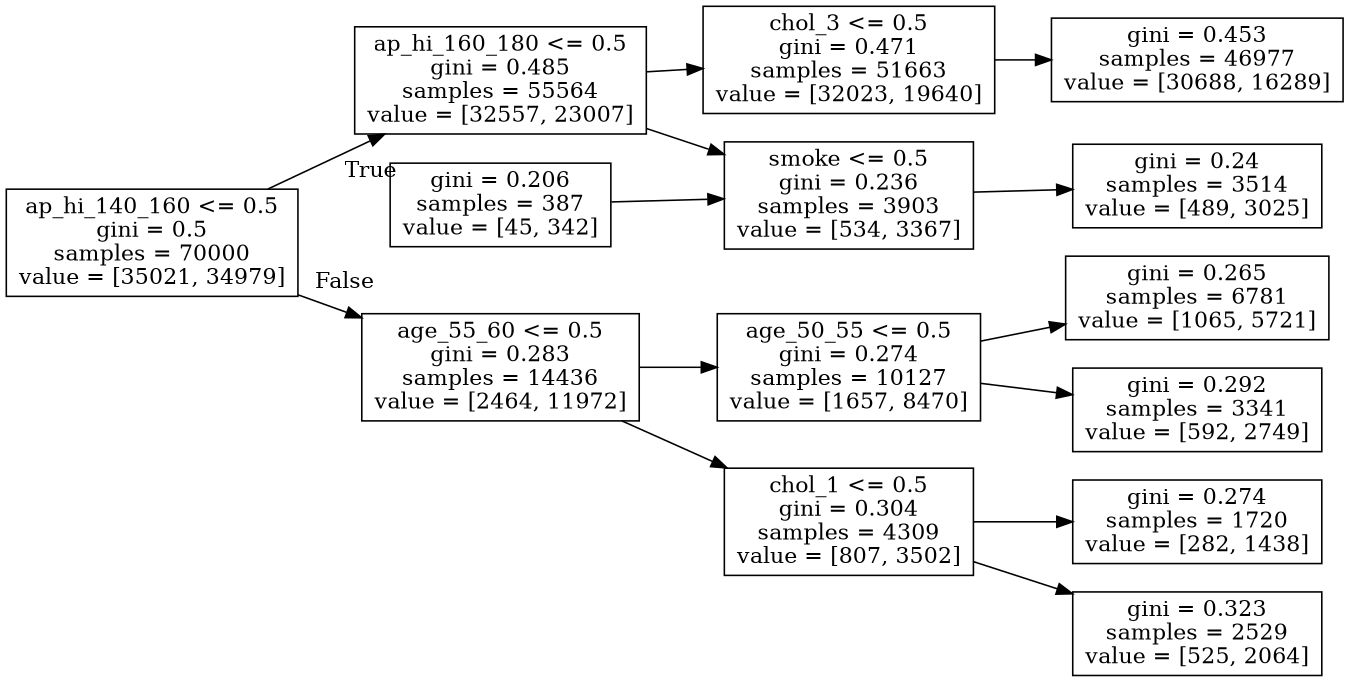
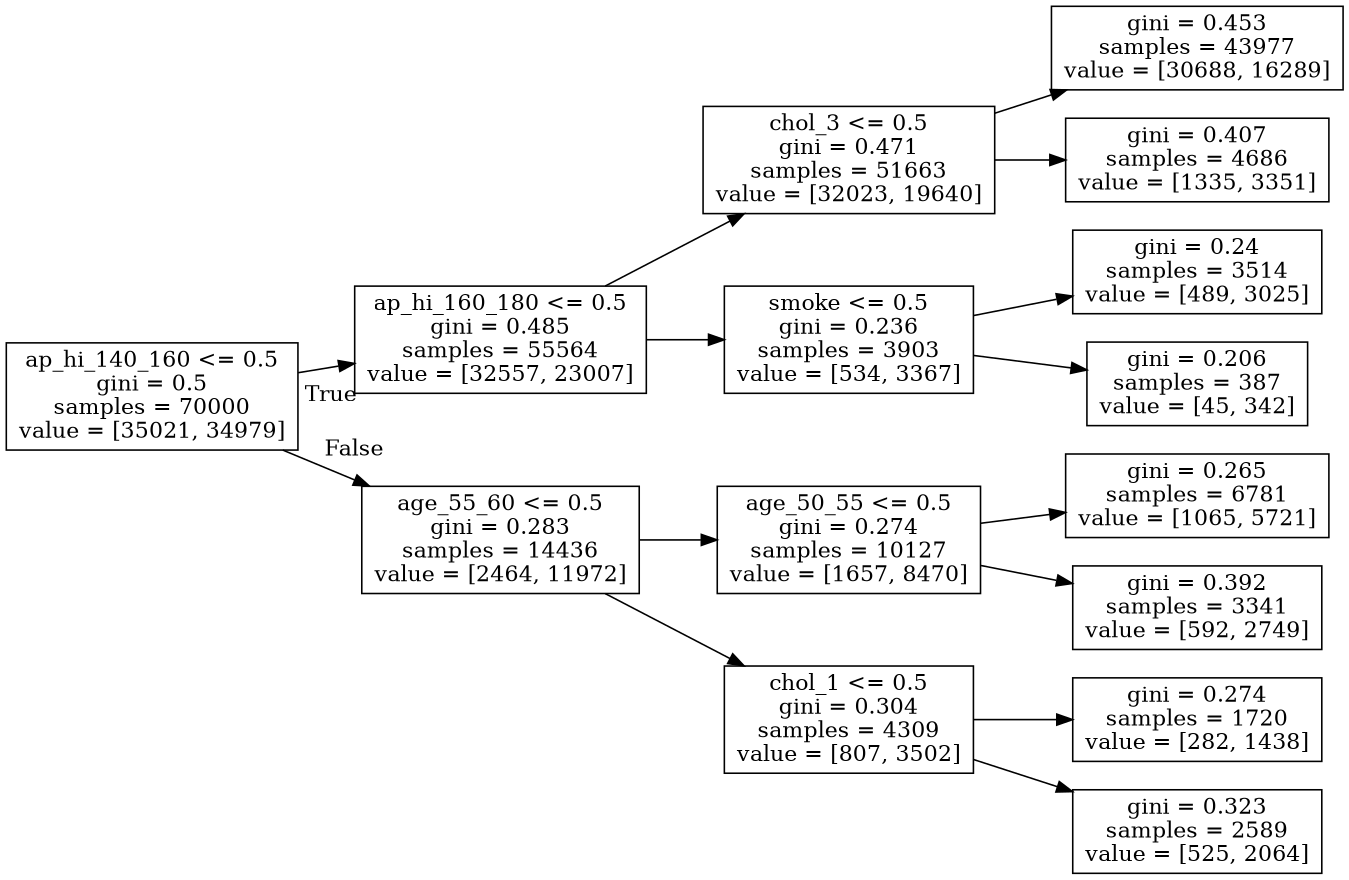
  digraph {
    rankdir=LR
    node [shape=box]
    n1 [label="ap_hi_140_160 <= 0.5\ngini = 0.5\nsamples = 70000\nvalue = [35021, 34979]"]
    n2 [label="ap_hi_160_180 <= 0.5\ngini = 0.485\nsamples = 55564\nvalue = [32557, 23007]"]
    n3 [label="age_55_60 <= 0.5\ngini = 0.283\nsamples = 14436\nvalue = [2464, 11972]"]
    n4 [label="chol_3 <= 0.5\ngini = 0.471\nsamples = 51663\nvalue = [32023, 19640]"]
    n5 [label="smoke <= 0.5\ngini = 0.236\nsamples = 3903\nvalue = [534, 3367]"]
    n6 [label="age_50_55 <= 0.5\ngini = 0.274\nsamples = 10127\nvalue = [1657, 8470]"]
    n7 [label="chol_1 <= 0.5\ngini = 0.304\nsamples = 4309\nvalue = [807, 3502]"]
-   n8 [label="gini = 0.453\nsamples = 46977\nvalue = [30688, 16289]"]
+   n8 [label="gini = 0.453\nsamples = 43977\nvalue = [30688, 16289]"]
+   n9 [label="gini = 0.407\nsamples = 4686\nvalue = [1335, 3351]"]
    n10 [label="gini = 0.24\nsamples = 3514\nvalue = [489, 3025]"]
    n11 [label="gini = 0.206\nsamples = 387\nvalue = [45, 342]"]
    n12 [label="gini = 0.265\nsamples = 6781\nvalue = [1065, 5721]"]
-   n13 [label="gini = 0.292\nsamples = 3341\nvalue = [592, 2749]"]
+   n13 [label="gini = 0.392\nsamples = 3341\nvalue = [592, 2749]"]
    n14 [label="gini = 0.274\nsamples = 1720\nvalue = [282, 1438]"]
-   n15 [label="gini = 0.323\nsamples = 2529\nvalue = [525, 2064]"]
+   n15 [label="gini = 0.323\nsamples = 2589\nvalue = [525, 2064]"]
    n1 -> n2 [headlabel=True labelangle=45 labeldistance=2.5]
    n1 -> n3 [headlabel=False labelangle=-45 labeldistance=2.5]
    n2 -> n4
    n2 -> n5
    n3 -> n6
    n3 -> n7
    n4 -> n8
+   n4 -> n9
    n5 -> n10
-   n11 -> n5
+   n5 -> n11
    n6 -> n12
    n6 -> n13
    n7 -> n14
    n7 -> n15
  }
